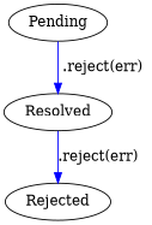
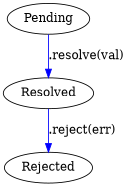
  digraph {
    edge [color=blue]
    Pending
    Resolved
    Rejected
-   Pending -> Resolved [label=".reject(err)"]
+   Pending -> Resolved [label=".resolve(val)"]
    Resolved -> Rejected [label=".reject(err)"]
  }
